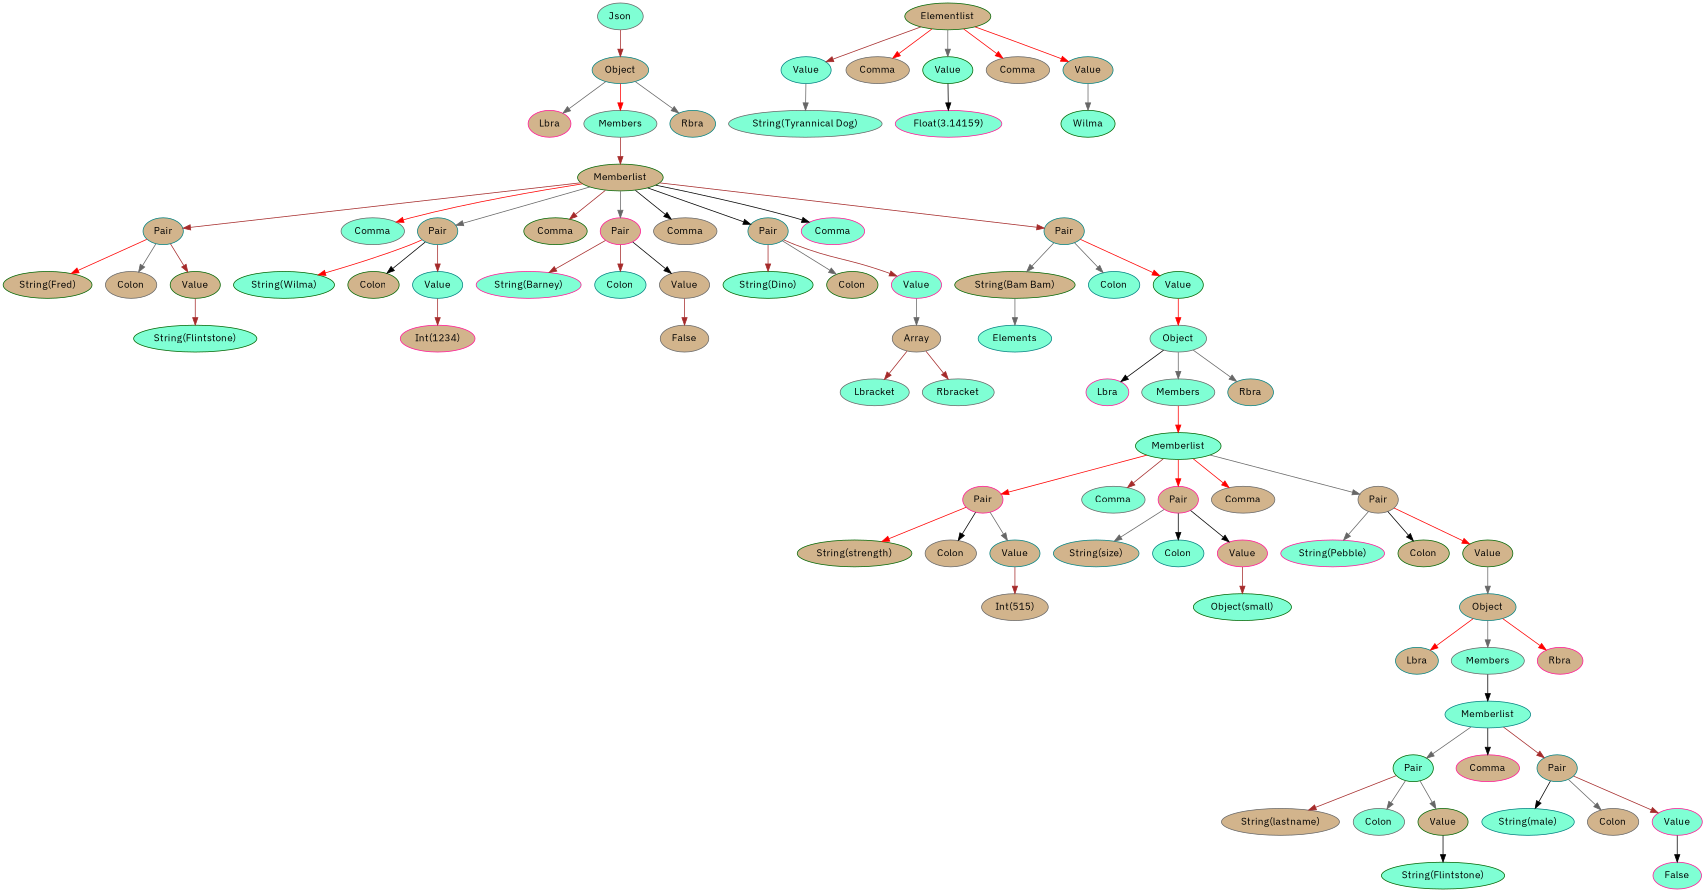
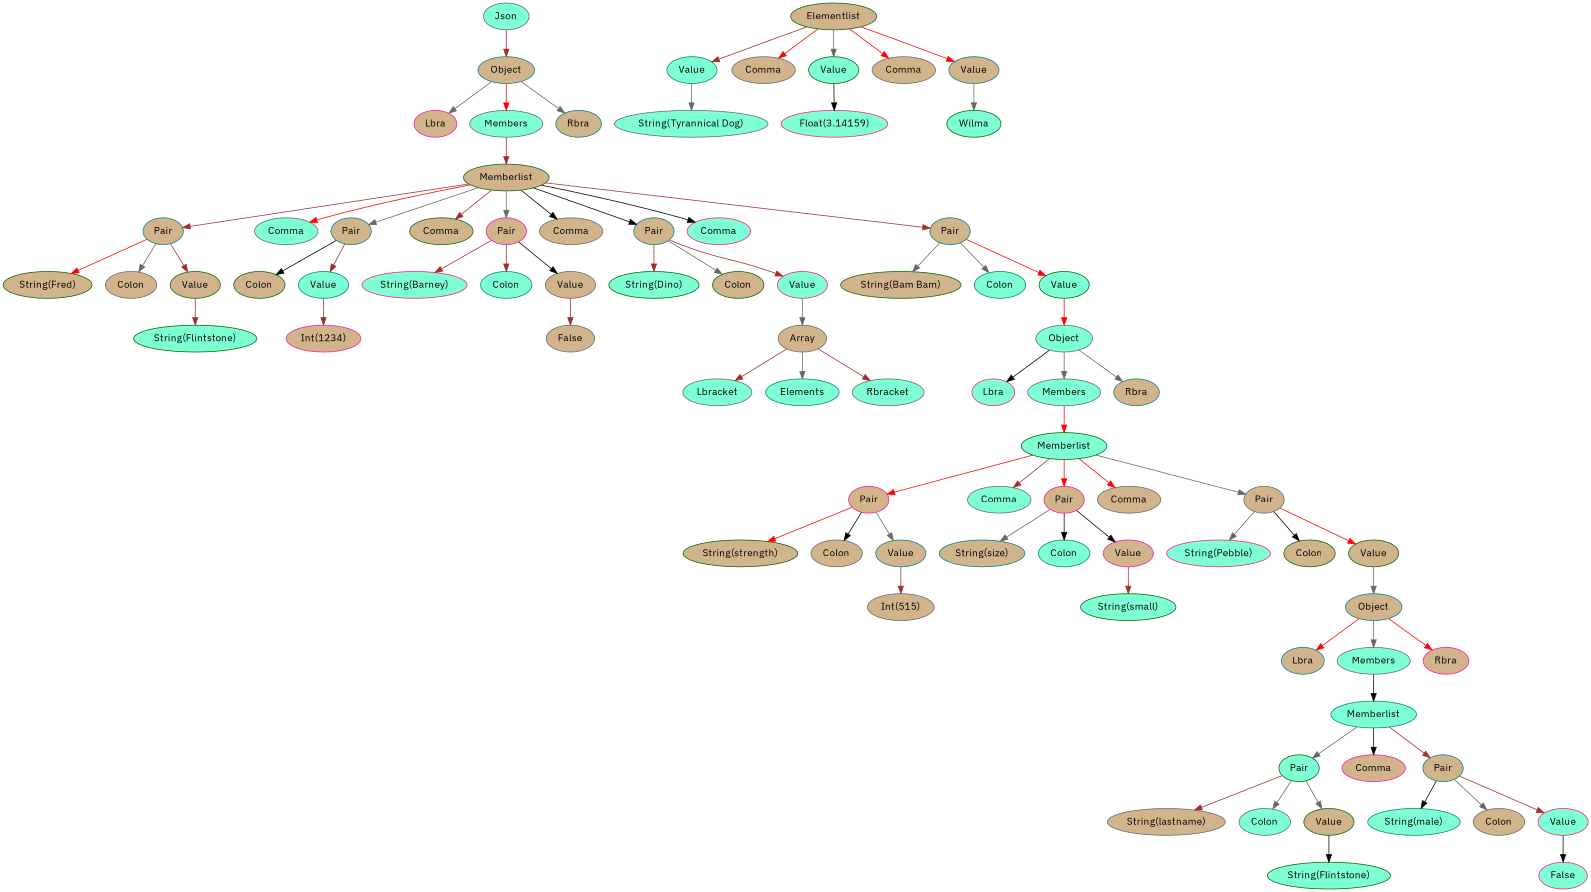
  digraph {
    fontname="IBM Plex Sans"
    node [color=gray40 fillcolor=tan fontname="IBM Plex Sans" style=filled]
    edge [color=gray40 fontname="IBM Plex Sans"]
    n1 [fillcolor=aquamarine label=Json]
    n2 [color=teal label=Object]
    n3 [color=deeppink label=Lbra]
    n4 [fillcolor=aquamarine label=Members]
    n5 [color=teal label=Rbra]
    n6 [color=darkgreen label=Memberlist]
    n7 [color=teal label=Pair]
    n8 [fillcolor=aquamarine label=Comma]
    n9 [color=teal label=Pair]
    n10 [color=darkgreen label=Comma]
    n11 [color=deeppink label=Pair]
    n12 [label=Comma]
    n13 [color=teal label=Pair]
    n14 [color=deeppink fillcolor=aquamarine label=Comma]
    n15 [color=teal label=Pair]
    n16 [color=darkgreen label="String(Fred)"]
    n17 [label=Colon]
    n18 [color=darkgreen label=Value]
-   n19 [color=darkgreen fillcolor=aquamarine label="String(Wilma)"]
    n20 [color=darkgreen label=Colon]
    n21 [color=teal fillcolor=aquamarine label=Value]
    n22 [color=deeppink fillcolor=aquamarine label="String(Barney)"]
    n23 [color=teal fillcolor=aquamarine label=Colon]
    n24 [label=Value]
    n25 [color=darkgreen fillcolor=aquamarine label="String(Dino)"]
    n26 [color=darkgreen label=Colon]
    n27 [color=deeppink fillcolor=aquamarine label=Value]
    n28 [color=darkgreen label="String(Bam Bam)"]
    n29 [color=teal fillcolor=aquamarine label=Colon]
    n30 [color=darkgreen fillcolor=aquamarine label=Value]
    n31 [color=darkgreen fillcolor=aquamarine label="String(Flintstone)"]
    n32 [color=deeppink label="Int(1234)"]
    n33 [label=False]
    n34 [label=Array]
    n35 [fillcolor=aquamarine label=Lbracket]
    n36 [color=teal fillcolor=aquamarine label=Elements]
    n37 [fillcolor=aquamarine label=Rbracket]
    n38 [color=darkgreen label=Elementlist]
    n39 [color=teal fillcolor=aquamarine label=Value]
    n40 [label=Comma]
    n41 [color=darkgreen fillcolor=aquamarine label=Value]
    n42 [label=Comma]
    n43 [color=teal label=Value]
    n44 [fillcolor=aquamarine label="String(Tyrannical Dog)"]
    n45 [color=deeppink fillcolor=aquamarine label="Float(3.14159)"]
    n46 [color=darkgreen fillcolor=aquamarine label=Wilma]
    n47 [fillcolor=aquamarine label=Object]
    n48 [color=deeppink fillcolor=aquamarine label=Lbra]
    n49 [fillcolor=aquamarine label=Members]
    n50 [color=teal label=Rbra]
    n51 [color=darkgreen fillcolor=aquamarine label=Memberlist]
    n52 [color=deeppink label=Pair]
    n53 [fillcolor=aquamarine label=Comma]
    n54 [color=deeppink label=Pair]
    n55 [label=Comma]
    n56 [label=Pair]
    n57 [color=darkgreen label="String(strength)"]
    n58 [label=Colon]
    n59 [color=teal label=Value]
    n60 [color=teal label="String(size)"]
    n61 [color=teal fillcolor=aquamarine label=Colon]
    n62 [color=deeppink label=Value]
    n63 [color=deeppink fillcolor=aquamarine label="String(Pebble)"]
    n64 [color=darkgreen label=Colon]
    n65 [color=darkgreen label=Value]
    n66 [label="Int(515)"]
-   n67 [color=darkgreen fillcolor=aquamarine label="Object(small)"]
+   n67 [color=darkgreen fillcolor=aquamarine label="String(small)"]
    n68 [color=teal label=Object]
    n69 [color=teal label=Lbra]
    n70 [fillcolor=aquamarine label=Members]
    n71 [color=deeppink label=Rbra]
    n72 [color=teal fillcolor=aquamarine label=Memberlist]
    n73 [color=darkgreen fillcolor=aquamarine label=Pair]
    n74 [color=deeppink label=Comma]
    n75 [color=teal label=Pair]
    n76 [label="String(lastname)"]
    n77 [fillcolor=aquamarine label=Colon]
    n78 [color=darkgreen label=Value]
    n79 [color=teal fillcolor=aquamarine label="String(male)"]
    n80 [label=Colon]
    n81 [color=deeppink fillcolor=aquamarine label=Value]
    n82 [color=darkgreen fillcolor=aquamarine label="String(Flintstone)"]
    n83 [color=deeppink fillcolor=aquamarine label=False]
    n1 -> n2 [color=brown]
    n2 -> n3
    n2 -> n4 [color=red]
    n2 -> n5
    n4 -> n6 [color=brown]
    n6 -> n7 [color=brown]
    n6 -> n8 [color=red]
    n6 -> n9
    n6 -> n10 [color=brown]
    n6 -> n11
    n6 -> n12 [color=black]
    n6 -> n13 [color=black]
    n6 -> n14 [color=black]
    n6 -> n15 [color=brown]
    n7 -> n16 [color=red]
    n7 -> n17
    n7 -> n18 [color=brown]
-   n9 -> n19 [color=red]
    n9 -> n20 [color=black]
    n9 -> n21 [color=brown]
    n11 -> n22 [color=brown]
    n11 -> n23 [color=brown]
    n11 -> n24 [color=black]
    n13 -> n25 [color=brown]
    n13 -> n26
    n13 -> n27 [color=brown]
    n15 -> n28
    n15 -> n29
    n15 -> n30 [color=red]
    n18 -> n31 [color=brown]
    n21 -> n32 [color=brown]
    n24 -> n33 [color=brown]
    n27 -> n34
    n30 -> n47 [color=red]
    n34 -> n35 [color=brown]
-   n28 -> n36
+   n34 -> n36
    n34 -> n37 [color=brown]
    n38 -> n39 [color=brown]
    n38 -> n40 [color=red]
    n38 -> n41
    n38 -> n42 [color=red]
    n38 -> n43 [color=red]
    n39 -> n44
    n41 -> n45 [color=black]
    n43 -> n46
    n47 -> n48 [color=black]
    n47 -> n49
    n47 -> n50
    n49 -> n51 [color=red]
    n51 -> n52 [color=red]
    n51 -> n53 [color=brown]
    n51 -> n54 [color=red]
    n51 -> n55 [color=red]
    n51 -> n56
    n52 -> n57 [color=red]
    n52 -> n58 [color=black]
    n52 -> n59
    n54 -> n60
    n54 -> n61 [color=black]
    n54 -> n62 [color=black]
    n56 -> n63
    n56 -> n64 [color=black]
    n56 -> n65 [color=red]
    n59 -> n66 [color=brown]
    n62 -> n67 [color=brown]
    n65 -> n68
    n68 -> n69 [color=red]
    n68 -> n70
    n68 -> n71 [color=red]
    n70 -> n72 [color=black]
    n72 -> n73
    n72 -> n74 [color=black]
    n72 -> n75 [color=brown]
    n73 -> n76 [color=brown]
    n73 -> n77
    n73 -> n78
    n75 -> n79 [color=black]
    n75 -> n80
    n75 -> n81 [color=brown]
    n78 -> n82 [color=black]
    n81 -> n83 [color=black]
  }
